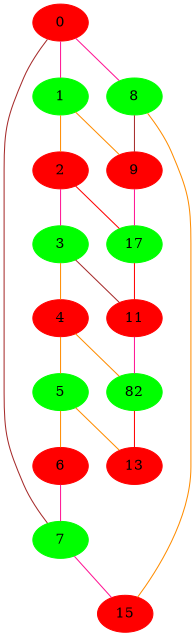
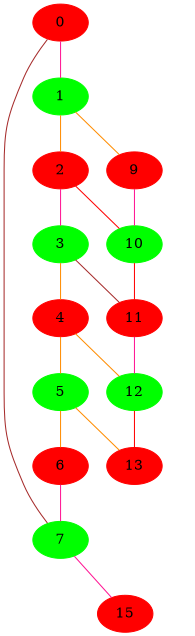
  graph {
    node [color=red style=filled]
    edge [color=darkorange]
    1 [color=green]
    0
    7 [color=green]
-   8 [color=green]
    2
    9
    15
    3 [color=green]
-   10 [color=green label=17]
+   10 [color=green]
    4
    11
    5 [color=green]
-   12 [color=green label=82]
+   12 [color=green]
    6
    13
    1 -- 2
    1 -- 9
    0 -- 1 [color=deeppink]
    0 -- 7 [color=brown]
-   0 -- 8 [color=deeppink]
    7 -- 15 [color=deeppink]
-   8 -- 9 [color=brown]
-   8 -- 15
    2 -- 3 [color=deeppink]
    2 -- 10 [color=red]
    9 -- 10 [color=deeppink]
    3 -- 4
    3 -- 11 [color=brown]
    10 -- 11 [color=red]
    4 -- 5
    4 -- 12
    11 -- 12 [color=deeppink]
    5 -- 6
    5 -- 13
    12 -- 13 [color=red]
    6 -- 7 [color=deeppink]
  }
